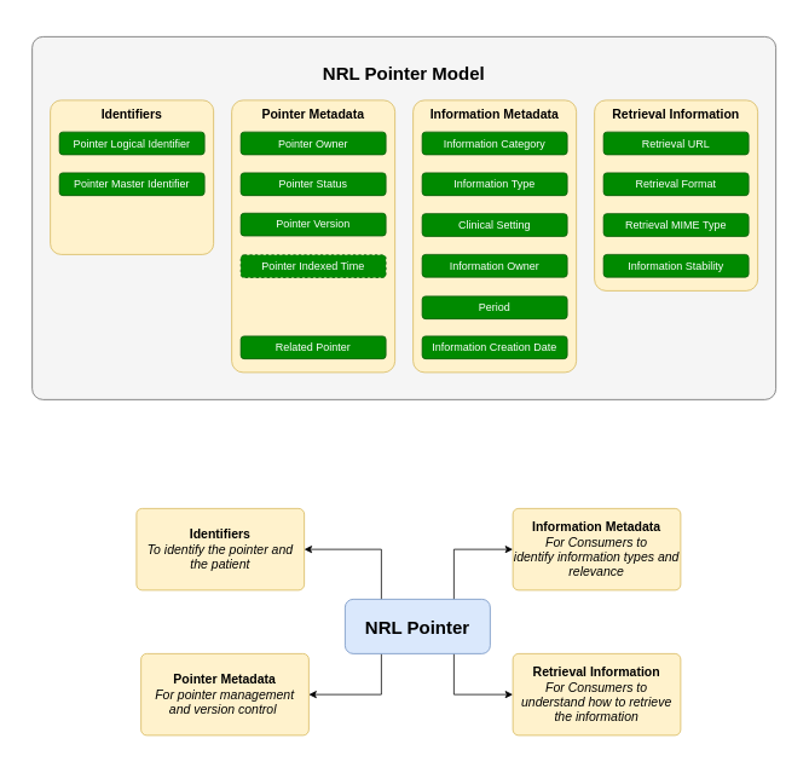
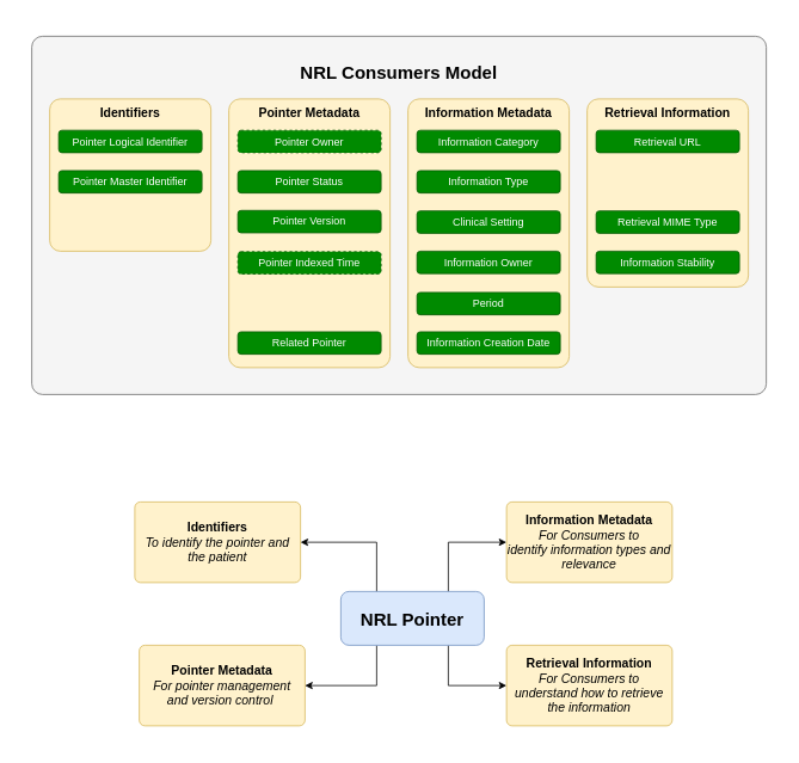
  <mxCell id="0" />
  <mxCell id="1" parent="0" />
  <mxCell id="2" value="" style="rounded=0;whiteSpace=wrap;html=1;fontSize=14;strokeColor=none;" vertex="1" parent="1"><mxGeometry x="120" y="520" width="660" height="310" as="geometry" /></mxCell>
  <mxCell id="3" style="edgeStyle=orthogonalEdgeStyle;rounded=0;orthogonalLoop=1;jettySize=auto;html=1;exitX=0.25;exitY=0;exitDx=0;exitDy=0;entryX=1;entryY=0.5;entryDx=0;entryDy=0;fontSize=14;" edge="1" parent="1" source="7" target="33"><mxGeometry relative="1" as="geometry" /></mxCell>
  <mxCell id="4" style="edgeStyle=orthogonalEdgeStyle;rounded=0;orthogonalLoop=1;jettySize=auto;html=1;exitX=0.75;exitY=0;exitDx=0;exitDy=0;entryX=0;entryY=0.5;entryDx=0;entryDy=0;fontSize=14;" edge="1" parent="1" source="7" target="35"><mxGeometry relative="1" as="geometry" /></mxCell>
  <mxCell id="5" style="edgeStyle=orthogonalEdgeStyle;rounded=0;orthogonalLoop=1;jettySize=auto;html=1;exitX=0.75;exitY=1;exitDx=0;exitDy=0;fontSize=14;" edge="1" parent="1" source="7" target="36"><mxGeometry relative="1" as="geometry" /></mxCell>
  <mxCell id="6" style="edgeStyle=orthogonalEdgeStyle;rounded=0;orthogonalLoop=1;jettySize=auto;html=1;exitX=0.25;exitY=1;exitDx=0;exitDy=0;entryX=1;entryY=0.5;entryDx=0;entryDy=0;fontSize=14;" edge="1" parent="1" source="7" target="34"><mxGeometry relative="1" as="geometry" /></mxCell>
  <mxCell id="7" value="" style="rounded=1;whiteSpace=wrap;html=1;fontSize=14;fillColor=#dae8fc;strokeColor=#6c8ebf;" vertex="1" parent="1"><mxGeometry x="380" y="660" width="160" height="60" as="geometry" /></mxCell>
  <mxCell id="8" value="" style="rounded=0;whiteSpace=wrap;html=1;fontSize=14;strokeColor=none;" vertex="1" parent="1"><mxGeometry y="20" width="850" height="440" as="geometry" x="20" /></mxCell>
  <mxCell id="9" value="" style="rounded=1;whiteSpace=wrap;html=1;arcSize=3;fillColor=#f5f5f5;strokeColor=#666666;fontColor=#333333;" vertex="1" parent="1"><mxGeometry x="35" y="40" width="820" height="400" as="geometry" /></mxCell>
- <mxCell id="10" value="NRL Pointer Model" style="text;html=1;strokeColor=none;fillColor=none;align=center;verticalAlign=middle;whiteSpace=wrap;rounded=0;fontSize=20;fontStyle=1" vertex="1" parent="1"><mxGeometry x="325" y="70" width="240" height="20" as="geometry" /></mxCell>
+ <mxCell id="10" value="NRL Consumers Model" style="text;html=1;strokeColor=none;fillColor=none;align=center;verticalAlign=middle;whiteSpace=wrap;rounded=0;fontSize=20;fontStyle=1" vertex="1" parent="1"><mxGeometry x="325" y="70" width="240" height="20" as="geometry" /></mxCell>
  <mxCell id="11" value="Identifiers" style="rounded=1;whiteSpace=wrap;html=1;arcSize=7;fillColor=#fff2cc;strokeColor=#d6b656;verticalAlign=top;fontStyle=1;fontSize=14;" vertex="1" parent="1"><mxGeometry x="55" y="110" width="180" height="170" as="geometry" /></mxCell>
  <mxCell id="12" value="Pointer Logical Identifier" style="rounded=1;whiteSpace=wrap;html=1;fillColor=#008a00;strokeColor=#005700;fontColor=#ffffff;" vertex="1" parent="1"><mxGeometry x="65" y="145" width="160" height="25" as="geometry" /></mxCell>
  <mxCell id="13" value="Pointer Master Identifier" style="rounded=1;whiteSpace=wrap;html=1;fillColor=#008a00;strokeColor=#005700;fontColor=#ffffff;" vertex="1" parent="1"><mxGeometry x="65" y="190" width="160" height="25" as="geometry" /></mxCell>
  <mxCell id="14" value="Pointer Metadata" style="rounded=1;whiteSpace=wrap;html=1;arcSize=7;fillColor=#fff2cc;strokeColor=#d6b656;verticalAlign=top;fontStyle=1;fontSize=14;" vertex="1" parent="1"><mxGeometry x="255" y="110" width="180" height="300" as="geometry" /></mxCell>
- <mxCell id="15" value="Pointer Owner" style="rounded=1;whiteSpace=wrap;html=1;fillColor=#008a00;strokeColor=#005700;fontColor=#ffffff;" vertex="1" parent="1"><mxGeometry x="265" y="145" width="160" height="25" as="geometry" /></mxCell>
+ <mxCell id="15" value="Pointer Owner" style="rounded=1;whiteSpace=wrap;html=1;fillColor=#008a00;strokeColor=#005700;fontColor=#ffffff;dashed=1;" vertex="1" parent="1"><mxGeometry x="265" y="145" width="160" height="25" as="geometry" /></mxCell>
  <mxCell id="16" value="Pointer Version" style="rounded=1;whiteSpace=wrap;html=1;fillColor=#008a00;strokeColor=#005700;fontColor=#ffffff;" vertex="1" parent="1"><mxGeometry x="265" y="234.5" width="160" height="25" as="geometry" /></mxCell>
  <mxCell id="17" value="Pointer Indexed Time" style="rounded=1;whiteSpace=wrap;html=1;fillColor=#008a00;strokeColor=#005700;fontColor=#ffffff;dashed=1;" vertex="1" parent="1"><mxGeometry x="265" y="280.5" width="160" height="25" as="geometry" /></mxCell>
  <mxCell id="18" value="Related Pointer" style="rounded=1;whiteSpace=wrap;html=1;fillColor=#008a00;strokeColor=#005700;fontColor=#ffffff;" vertex="1" parent="1"><mxGeometry x="265" y="370" width="160" height="25" as="geometry" /></mxCell>
  <mxCell id="19" value="Information Metadata" style="rounded=1;whiteSpace=wrap;html=1;arcSize=7;fillColor=#fff2cc;strokeColor=#d6b656;verticalAlign=top;fontStyle=1;fontSize=14;" vertex="1" parent="1"><mxGeometry x="455" y="110" width="180" height="300" as="geometry" /></mxCell>
  <mxCell id="20" value="Information Type" style="rounded=1;whiteSpace=wrap;html=1;fillColor=#008a00;strokeColor=#005700;fontColor=#ffffff;" vertex="1" parent="1"><mxGeometry x="465" y="190" width="160" height="25" as="geometry" /></mxCell>
  <mxCell id="21" value="Information Category" style="rounded=1;whiteSpace=wrap;html=1;fillColor=#008a00;strokeColor=#005700;fontColor=#ffffff;" vertex="1" parent="1"><mxGeometry x="465" y="145" width="160" height="25" as="geometry" /></mxCell>
  <mxCell id="22" value="Clinical Setting" style="rounded=1;whiteSpace=wrap;html=1;fillColor=#008a00;strokeColor=#005700;fontColor=#ffffff;" vertex="1" parent="1"><mxGeometry x="465" y="235" width="160" height="25" as="geometry" /></mxCell>
  <mxCell id="23" value="Period" style="rounded=1;whiteSpace=wrap;html=1;fillColor=#008a00;strokeColor=#005700;fontColor=#ffffff;" vertex="1" parent="1"><mxGeometry x="465" y="326" width="160" height="25" as="geometry" /></mxCell>
  <mxCell id="24" value="Information Creation Date" style="rounded=1;whiteSpace=wrap;html=1;fillColor=#008a00;strokeColor=#005700;fontColor=#ffffff;" vertex="1" parent="1"><mxGeometry x="465" y="370" width="160" height="25" as="geometry" /></mxCell>
  <mxCell id="25" value="Information Owner" style="rounded=1;whiteSpace=wrap;html=1;fillColor=#008a00;strokeColor=#005700;fontColor=#ffffff;" vertex="1" parent="1"><mxGeometry x="465" y="280" width="160" height="25" as="geometry" /></mxCell>
  <mxCell id="26" value="Retrieval Information" style="rounded=1;whiteSpace=wrap;html=1;arcSize=7;fillColor=#fff2cc;strokeColor=#d6b656;verticalAlign=top;fontStyle=1;fontSize=14;" vertex="1" parent="1"><mxGeometry x="655" y="110" width="180" height="210" as="geometry" /></mxCell>
  <mxCell id="27" value="Retrieval URL" style="rounded=1;whiteSpace=wrap;html=1;fillColor=#008a00;strokeColor=#005700;fontColor=#ffffff;" vertex="1" parent="1"><mxGeometry x="665" y="145" width="160" height="25" as="geometry" /></mxCell>
- <mxCell id="28" value="Retrieval Format" style="rounded=1;whiteSpace=wrap;html=1;fillColor=#008a00;strokeColor=#005700;fontColor=#ffffff;" vertex="1" parent="1"><mxGeometry x="665" y="190" width="160" height="25" as="geometry" /></mxCell>
  <mxCell id="29" value="Retrieval MIME Type" style="rounded=1;whiteSpace=wrap;html=1;fillColor=#008a00;strokeColor=#005700;fontColor=#ffffff;" vertex="1" parent="1"><mxGeometry x="665" y="235" width="160" height="25" as="geometry" /></mxCell>
  <mxCell id="30" value="Information Stability" style="rounded=1;whiteSpace=wrap;html=1;fillColor=#008a00;strokeColor=#005700;fontColor=#ffffff;" vertex="1" parent="1"><mxGeometry x="665" y="280" width="160" height="25" as="geometry" /></mxCell>
  <mxCell id="31" value="Pointer Status" style="rounded=1;whiteSpace=wrap;html=1;fillColor=#008a00;strokeColor=#005700;fontColor=#ffffff;" vertex="1" parent="1"><mxGeometry x="265" y="190" width="160" height="25" as="geometry" /></mxCell>
  <mxCell id="32" value="NRL Pointer" style="text;html=1;strokeColor=none;fillColor=none;align=center;verticalAlign=middle;whiteSpace=wrap;rounded=0;fontSize=20;fontStyle=1" vertex="1" parent="1"><mxGeometry x="340" y="680" width="240" height="20" as="geometry" /></mxCell>
  <mxCell id="33" value="Identifiers&lt;br&gt;&lt;span style=&quot;font-weight: 400&quot;&gt;&lt;i&gt;To identify the pointer and the patient&lt;/i&gt;&lt;/span&gt;" style="rounded=1;whiteSpace=wrap;html=1;arcSize=7;fillColor=#fff2cc;strokeColor=#d6b656;verticalAlign=middle;fontStyle=1;fontSize=14;" vertex="1" parent="1"><mxGeometry x="150" y="560" width="185" height="90" as="geometry" /></mxCell>
  <mxCell id="34" value="Pointer Metadata&lt;br&gt;&lt;span style=&quot;font-weight: 400&quot;&gt;&lt;i&gt;For pointer management &lt;br&gt;and version control&amp;nbsp;&lt;/i&gt;&lt;/span&gt;" style="rounded=1;whiteSpace=wrap;html=1;arcSize=7;fillColor=#fff2cc;strokeColor=#d6b656;verticalAlign=middle;fontStyle=1;fontSize=14;" vertex="1" parent="1"><mxGeometry x="155" y="720" width="185" height="90" as="geometry" /></mxCell>
  <mxCell id="35" value="Information Metadata&lt;br&gt;&lt;span style=&quot;font-weight: 400&quot;&gt;&lt;i&gt;For Consumers to identify&amp;nbsp;information types and relevance&lt;/i&gt;&lt;/span&gt;" style="rounded=1;whiteSpace=wrap;html=1;arcSize=7;fillColor=#fff2cc;strokeColor=#d6b656;verticalAlign=middle;fontStyle=1;fontSize=14;" vertex="1" parent="1"><mxGeometry x="565" y="560" width="185" height="90" as="geometry" /></mxCell>
  <mxCell id="36" value="Retrieval Information&lt;br&gt;&lt;span style=&quot;font-weight: 400&quot;&gt;&lt;i&gt;For Consumers to understand how to retrieve the information&lt;/i&gt;&lt;/span&gt;" style="rounded=1;whiteSpace=wrap;html=1;arcSize=7;fillColor=#fff2cc;strokeColor=#d6b656;verticalAlign=middle;fontStyle=1;fontSize=14;" vertex="1" parent="1"><mxGeometry x="565" y="720" width="185" height="90" as="geometry" /></mxCell>
